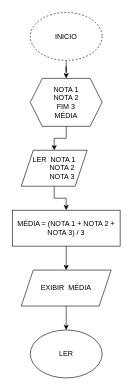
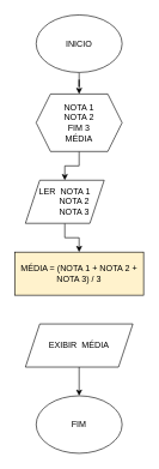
  <mxCell id="0" />
  <mxCell id="1" parent="0" />
  <mxCell id="2" value="" style="edgeStyle=orthogonalEdgeStyle;rounded=0;orthogonalLoop=1;jettySize=auto;html=1;" edge="1" parent="1" source="3" target="5"><mxGeometry relative="1" as="geometry" /></mxCell>
- <mxCell id="3" value="INICIO" style="ellipse;whiteSpace=wrap;html=1;dashed=1;" vertex="1" parent="1"><mxGeometry x="50" y="20" width="120" height="80" as="geometry" /></mxCell>
+ <mxCell id="3" value="INICIO" style="ellipse;whiteSpace=wrap;html=1;" vertex="1" parent="1"><mxGeometry x="50" y="20" width="120" height="80" as="geometry" /></mxCell>
  <mxCell id="4" value="" style="edgeStyle=orthogonalEdgeStyle;rounded=0;orthogonalLoop=1;jettySize=auto;html=1;" edge="1" parent="1" source="5" target="7"><mxGeometry relative="1" as="geometry" /></mxCell>
  <mxCell id="5" value="NOTA 1&lt;div&gt;NOTA 2&lt;/div&gt;&lt;div&gt;FIM 3&lt;/div&gt;&lt;div&gt;MÉDIA&lt;/div&gt;" style="shape=hexagon;perimeter=hexagonPerimeter2;whiteSpace=wrap;html=1;fixedSize=1;" vertex="1" parent="1"><mxGeometry x="50" y="130" width="120" height="80" as="geometry" /></mxCell>
  <mxCell id="6" value="" style="edgeStyle=orthogonalEdgeStyle;rounded=0;orthogonalLoop=1;jettySize=auto;html=1;" edge="1" parent="1" source="7" target="9"><mxGeometry relative="1" as="geometry" /></mxCell>
  <mxCell id="7" value="LER&amp;nbsp; NOTA 1&lt;div&gt;&lt;span style=&quot;background-color: initial;&quot;&gt;&amp;nbsp; &amp;nbsp; &amp;nbsp; &amp;nbsp; NOTA 2&lt;/span&gt;&lt;/div&gt;&lt;div&gt;&amp;nbsp; &amp;nbsp; &amp;nbsp; &amp;nbsp; NOTA 3&lt;/div&gt;" style="shape=parallelogram;perimeter=parallelogramPerimeter;whiteSpace=wrap;html=1;fixedSize=1;align=center;" vertex="1" parent="1"><mxGeometry x="35" y="250" width="110" height="60" as="geometry" /></mxCell>
- <mxCell id="8" value="" style="edgeStyle=orthogonalEdgeStyle;rounded=0;orthogonalLoop=1;jettySize=auto;html=1;" edge="1" parent="1" source="9" target="11"><mxGeometry relative="1" as="geometry" /></mxCell>
- <mxCell id="9" value="MÉDIA = (NOTA 1 + NOTA 2 + NOTA 3) / 3" style="rounded=0;whiteSpace=wrap;html=1;" vertex="1" parent="1"><mxGeometry x="20" y="350" width="180" height="60" as="geometry" /></mxCell>
+ <mxCell id="9" value="MÉDIA = (NOTA 1 + NOTA 2 + NOTA 3) / 3" style="rounded=0;whiteSpace=wrap;html=1;fillColor=#fff2cc;" vertex="1" parent="1"><mxGeometry x="20" y="350" width="180" height="60" as="geometry" /></mxCell>
  <mxCell id="10" value="" style="edgeStyle=orthogonalEdgeStyle;rounded=0;orthogonalLoop=1;jettySize=auto;html=1;" edge="1" parent="1" source="11" target="12"><mxGeometry relative="1" as="geometry" /></mxCell>
  <mxCell id="11" value="EXIBIR&amp;nbsp; MÉDIA" style="shape=parallelogram;perimeter=parallelogramPerimeter;whiteSpace=wrap;html=1;fixedSize=1;" vertex="1" parent="1"><mxGeometry x="35" y="450" width="150" height="60" as="geometry" /></mxCell>
- <mxCell id="12" value="LER" style="ellipse;whiteSpace=wrap;html=1;" vertex="1" parent="1"><mxGeometry x="50" y="550" width="120" height="80" as="geometry" /></mxCell>
+ <mxCell id="12" value="FIM" style="ellipse;whiteSpace=wrap;html=1;" vertex="1" parent="1"><mxGeometry x="50" y="550" width="120" height="80" as="geometry" /></mxCell>
